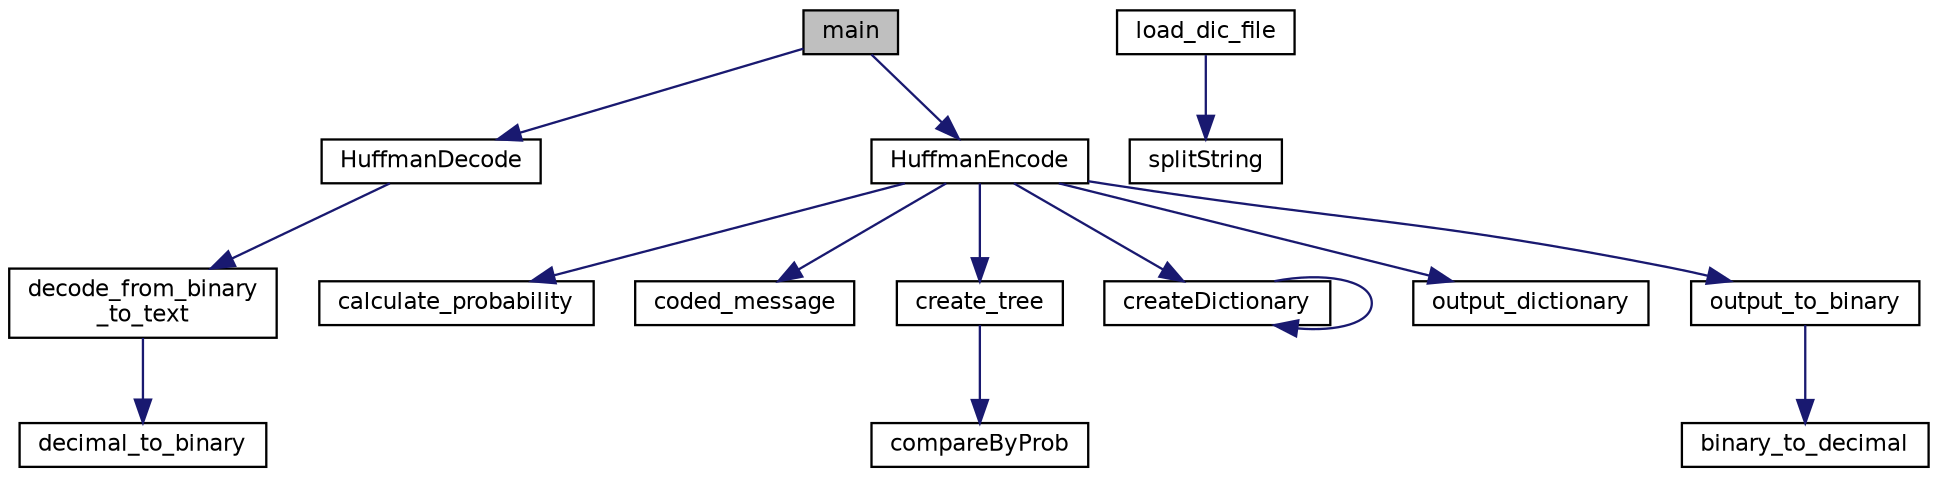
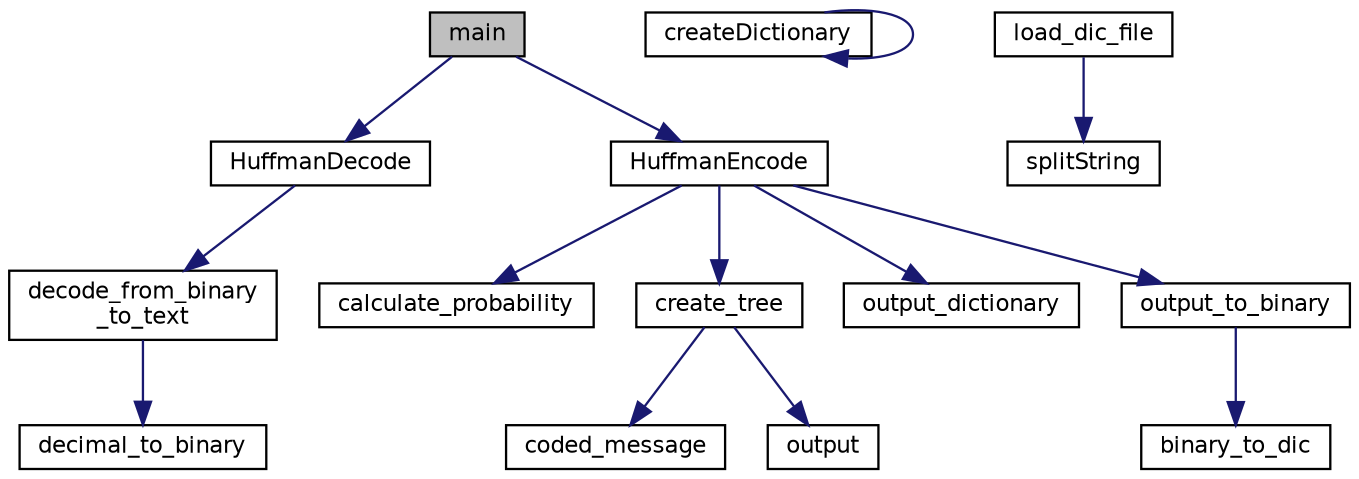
  digraph {
    rankdir=TB
    node [color=black fillcolor=white fontname=Helvetica fontsize=10 shape=record style=filled]
    edge [color=midnightblue fontname=Helvetica fontsize=10 labelfontname=Helvetica labelfontsize=10 style=solid]
    n1 [fillcolor=grey75 fontcolor=black height=0.2 label=main width=0.4]
    n2 [height=0.2 label=HuffmanDecode width=0.4]
    n3 [height=0.2 label=HuffmanEncode width=0.4]
    n4 [height=0.2 label="decode_from_binary\l_to_text" width=0.4]
    n5 [height=0.2 label=calculate_probability width=0.4]
    n6 [height=0.2 label=coded_message width=0.4]
    n7 [height=0.2 label=create_tree width=0.4]
    n8 [height=0.2 label=createDictionary width=0.4]
    n9 [height=0.2 label=output_dictionary width=0.4]
    n10 [height=0.2 label=output_to_binary width=0.4]
    n11 [height=0.2 label=decimal_to_binary width=0.4]
    n12 [height=0.2 label=load_dic_file width=0.4]
    n13 [height=0.2 label=splitString width=0.4]
-   n14 [height=0.2 label=compareByProb width=0.4]
-   n15 [height=0.2 label=binary_to_decimal width=0.4]
+   n14 [height=0.2 label=output width=0.4]
+   n15 [height=0.2 label=binary_to_dic width=0.4]
    n1 -> n2
    n1 -> n3
    n2 -> n4
    n3 -> n5
-   n3 -> n6
+   n7 -> n6
    n3 -> n7
-   n3 -> n8
    n3 -> n9
    n3 -> n10
    n4 -> n11
    n7 -> n14
    n8 -> n8
    n10 -> n15
    n12 -> n13
  }
